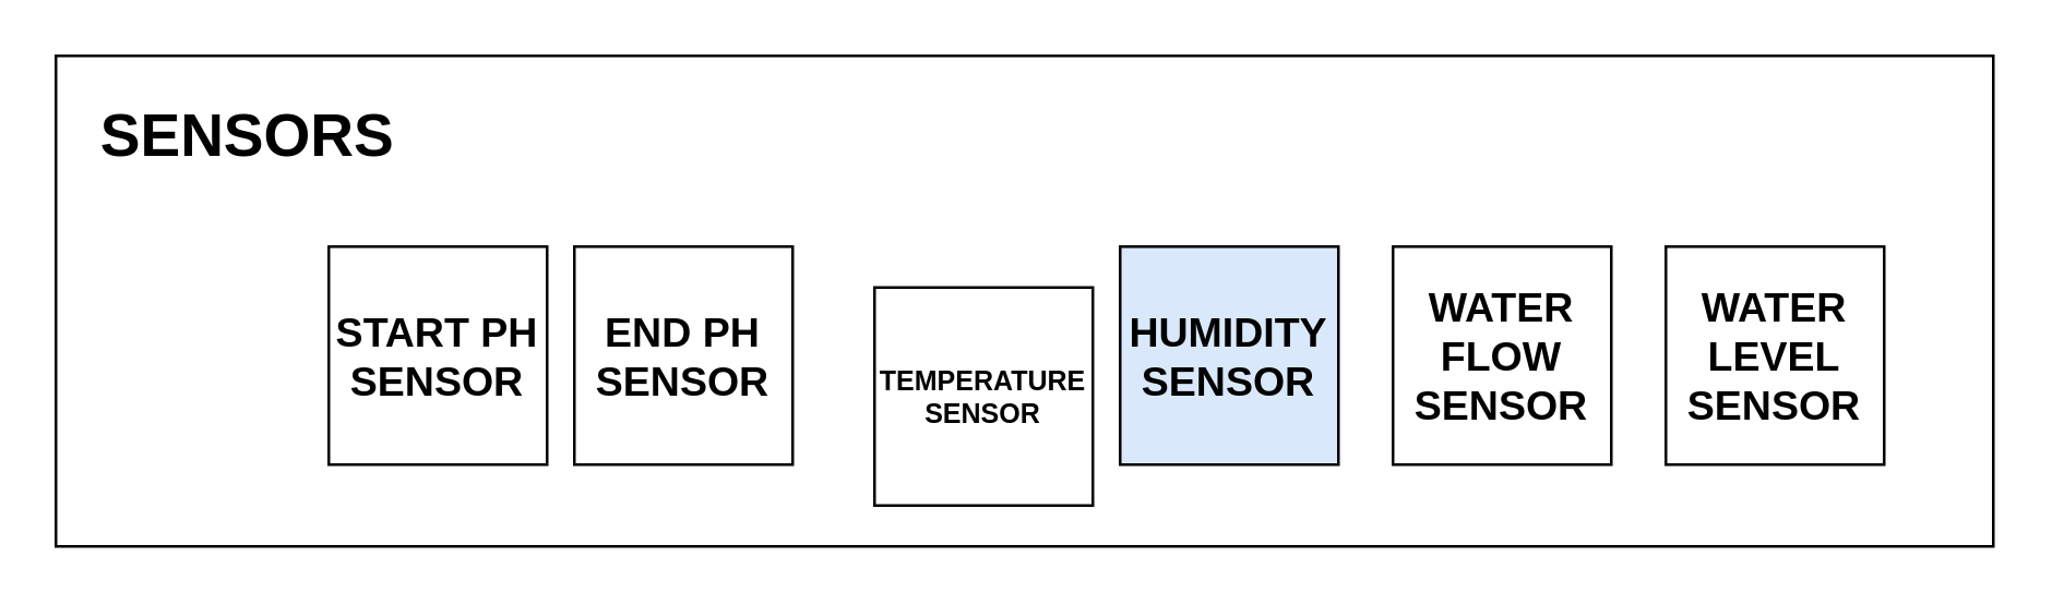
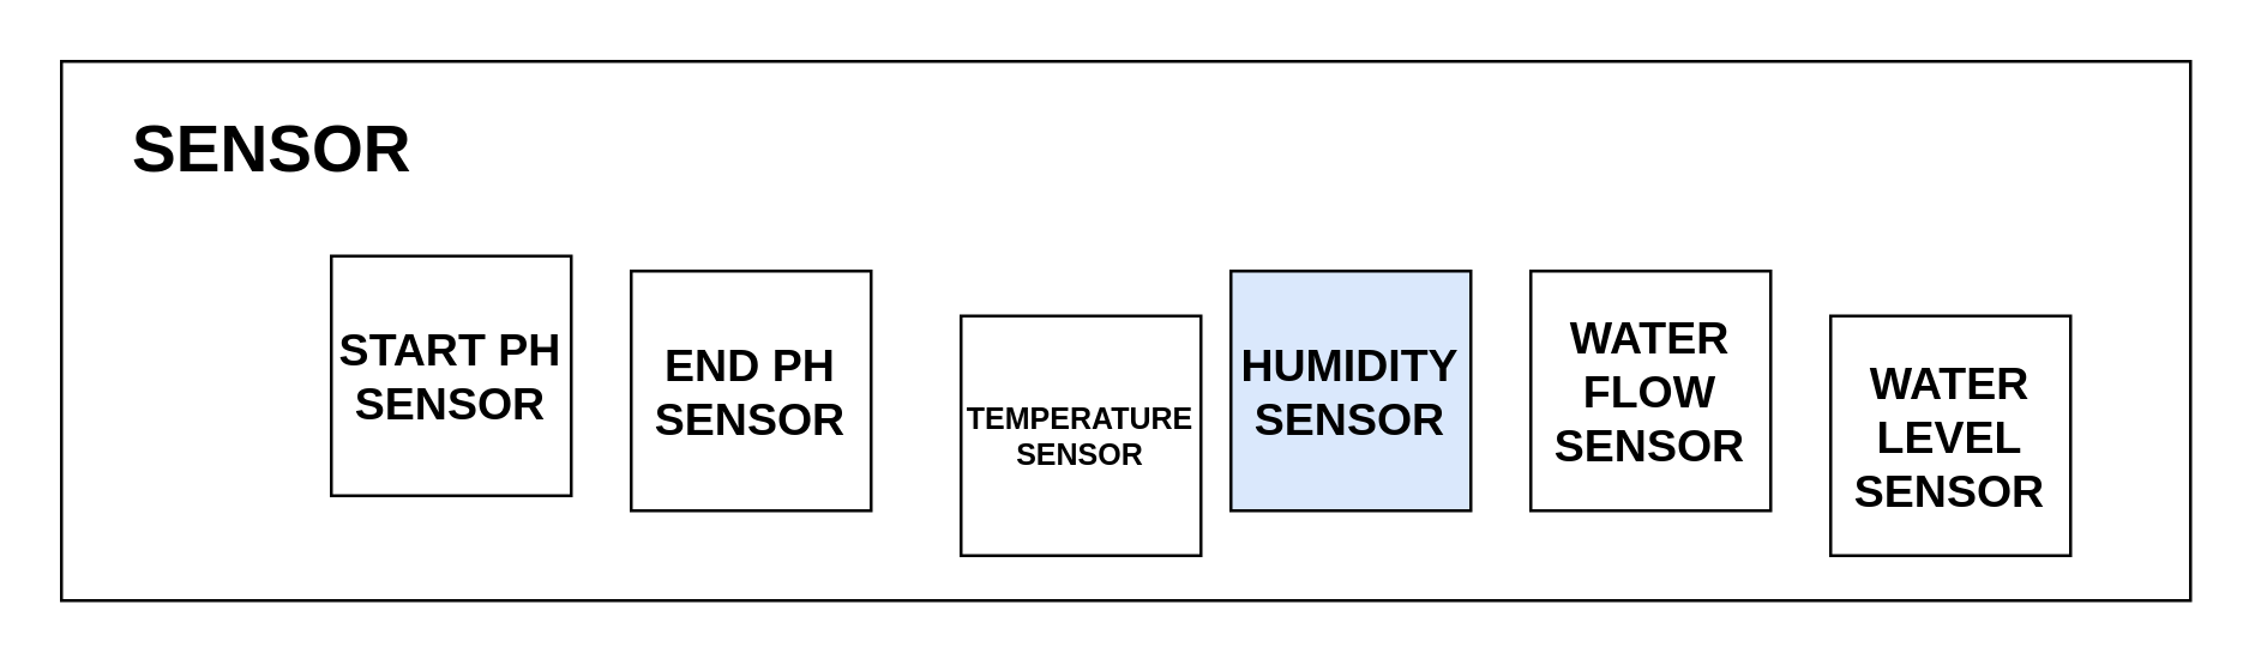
  <mxCell id="0" />
  <mxCell id="1" parent="0" />
  <mxCell id="2" value="" style="rounded=0;whiteSpace=wrap;html=1;fontStyle=1;fontSize=15;" vertex="1" parent="1"><mxGeometry x="20" y="20" width="710" height="180" as="geometry" /></mxCell>
- <mxCell id="3" value="START PH&lt;br style=&quot;font-size: 15px;&quot;&gt;SENSOR" style="whiteSpace=wrap;html=1;aspect=fixed;fontStyle=1;fontSize=15;" vertex="1" parent="1"><mxGeometry x="120" y="90" width="80" height="80" as="geometry" /></mxCell>
+ <mxCell id="3" value="START PH&lt;br style=&quot;font-size: 15px;&quot;&gt;SENSOR" style="whiteSpace=wrap;html=1;aspect=fixed;fontStyle=1;fontSize=15;" vertex="1" parent="1"><mxGeometry x="110" y="85" width="80" height="80" as="geometry" /></mxCell>
  <mxCell id="4" value="END PH&lt;br style=&quot;border-color: var(--border-color); font-size: 15px;&quot;&gt;SENSOR" style="whiteSpace=wrap;html=1;aspect=fixed;fontStyle=1;fontSize=15;" vertex="1" parent="1"><mxGeometry x="210" y="90" width="80" height="80" as="geometry" /></mxCell>
  <mxCell id="5" value="TEMPERATURE&lt;br style=&quot;border-color: var(--border-color); font-size: 10px;&quot;&gt;SENSOR" style="whiteSpace=wrap;html=1;aspect=fixed;fontSize=10;fontStyle=1" vertex="1" parent="1"><mxGeometry x="320" y="105" width="80" height="80" as="geometry" /></mxCell>
  <mxCell id="6" value="HUMIDITY&lt;br style=&quot;border-color: var(--border-color); font-size: 15px;&quot;&gt;SENSOR" style="whiteSpace=wrap;html=1;aspect=fixed;fontStyle=1;fontSize=15;fillColor=#dae8fc;" vertex="1" parent="1"><mxGeometry x="410" y="90" width="80" height="80" as="geometry" /></mxCell>
  <mxCell id="7" value="WATER FLOW SENSOR" style="whiteSpace=wrap;html=1;aspect=fixed;fontStyle=1;fontSize=15;" vertex="1" parent="1"><mxGeometry x="510" y="90" width="80" height="80" as="geometry" /></mxCell>
- <mxCell id="8" value="WATER LEVEL SENSOR" style="whiteSpace=wrap;html=1;aspect=fixed;fontStyle=1;fontSize=15;" vertex="1" parent="1"><mxGeometry x="610" y="90" width="80" height="80" as="geometry" /></mxCell>
- <mxCell id="9" value="SENSORS" style="text;html=1;align=center;verticalAlign=middle;resizable=0;points=[];autosize=1;strokeColor=none;fillColor=none;fontStyle=1;fontSize=22;" vertex="1" parent="1"><mxGeometry x="25" y="30" width="130" height="40" as="geometry" /></mxCell>
+ <mxCell id="8" value="WATER LEVEL SENSOR" style="whiteSpace=wrap;html=1;aspect=fixed;fontStyle=1;fontSize=15;" vertex="1" parent="1"><mxGeometry x="610" y="105" width="80" height="80" as="geometry" /></mxCell>
+ <mxCell id="9" value="SENSOR" style="text;html=1;align=center;verticalAlign=middle;resizable=0;points=[];autosize=1;strokeColor=none;fillColor=none;fontStyle=1;fontSize=22;" vertex="1" parent="1"><mxGeometry x="25" y="30" width="130" height="40" as="geometry" /></mxCell>
